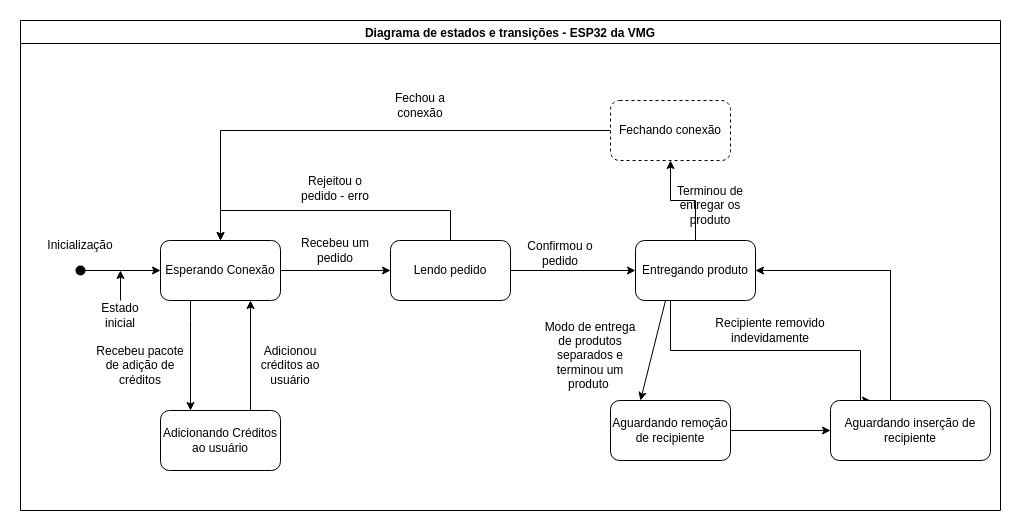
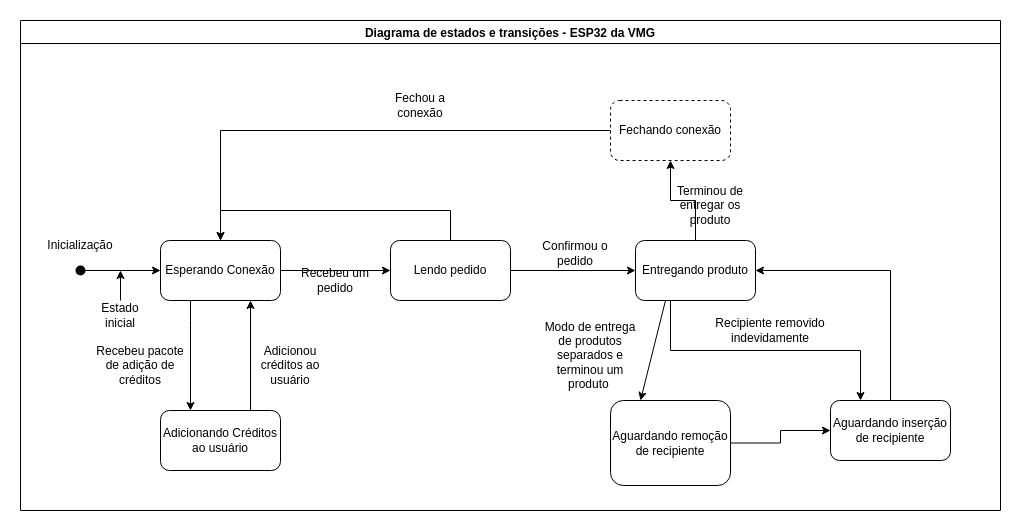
  <mxCell id="0" />
  <mxCell id="1" parent="0" />
  <mxCell id="2" value="" style="shape=waypoint;sketch=0;fillStyle=solid;size=6;pointerEvents=1;points=[];fillColor=none;resizable=0;rotatable=0;perimeter=centerPerimeter;snapToPoint=1;strokeWidth=3;" vertex="1" parent="1"><mxGeometry x="60" y="250" width="40" height="40" as="geometry" /></mxCell>
  <mxCell id="3" value="Inicialização" style="text;html=1;strokeColor=none;fillColor=none;align=center;verticalAlign=middle;whiteSpace=wrap;rounded=0;" vertex="1" parent="1"><mxGeometry x="40" y="230" width="80" height="30" as="geometry" /></mxCell>
  <mxCell id="4" value="" style="endArrow=classic;html=1;rounded=0;" edge="1" parent="1" source="2"><mxGeometry width="50" height="50" relative="1" as="geometry"><mxPoint x="410" y="450" as="sourcePoint" /><mxPoint x="160" y="270" as="targetPoint" /></mxGeometry></mxCell>
  <mxCell id="5" value="Esperando Conexão" style="rounded=1;whiteSpace=wrap;html=1;" vertex="1" parent="1"><mxGeometry x="160" y="240" width="120" height="60" as="geometry" /></mxCell>
  <mxCell id="6" value="" style="endArrow=classic;html=1;rounded=0;" edge="1" parent="1"><mxGeometry width="50" height="50" relative="1" as="geometry"><mxPoint x="120" y="300" as="sourcePoint" /><mxPoint x="120" y="270" as="targetPoint" /></mxGeometry></mxCell>
  <mxCell id="7" value="Estado inicial" style="text;html=1;strokeColor=none;fillColor=none;align=center;verticalAlign=middle;whiteSpace=wrap;rounded=0;" vertex="1" parent="1"><mxGeometry x="90" y="300" width="60" height="30" as="geometry" /></mxCell>
  <mxCell id="8" value="" style="endArrow=classic;html=1;rounded=0;exitX=0.25;exitY=1;exitDx=0;exitDy=0;entryX=0.25;entryY=0;entryDx=0;entryDy=0;" edge="1" parent="1" source="5" target="9"><mxGeometry width="50" height="50" relative="1" as="geometry"><mxPoint x="500" y="480" as="sourcePoint" /><mxPoint x="190" y="340" as="targetPoint" /><Array as="points"><mxPoint x="190" y="320" /></Array></mxGeometry></mxCell>
  <mxCell id="9" value="Adicionando Créditos ao usuário" style="rounded=1;whiteSpace=wrap;html=1;" vertex="1" parent="1"><mxGeometry x="160" y="410" width="120" height="60" as="geometry" /></mxCell>
  <mxCell id="10" value="" style="endArrow=classic;html=1;rounded=0;exitX=0.75;exitY=0;exitDx=0;exitDy=0;entryX=0.75;entryY=1;entryDx=0;entryDy=0;" edge="1" parent="1" source="9" target="5"><mxGeometry width="50" height="50" relative="1" as="geometry"><mxPoint x="500" y="470" as="sourcePoint" /><mxPoint x="550" y="420" as="targetPoint" /></mxGeometry></mxCell>
  <mxCell id="11" value="Recebeu pacote de adição de créditos" style="text;html=1;strokeColor=none;fillColor=none;align=center;verticalAlign=middle;whiteSpace=wrap;rounded=0;" vertex="1" parent="1"><mxGeometry x="90" y="340" width="100" height="50" as="geometry" /></mxCell>
  <mxCell id="12" value="Adicionou créditos ao usuário" style="text;html=1;strokeColor=none;fillColor=none;align=center;verticalAlign=middle;whiteSpace=wrap;rounded=0;" vertex="1" parent="1"><mxGeometry x="250" y="340" width="80" height="50" as="geometry" /></mxCell>
  <mxCell id="13" value="" style="endArrow=classic;html=1;rounded=0;exitX=1;exitY=0.5;exitDx=0;exitDy=0;entryX=0;entryY=0.5;entryDx=0;entryDy=0;" edge="1" parent="1" source="5" target="16"><mxGeometry width="50" height="50" relative="1" as="geometry"><mxPoint x="570" y="410" as="sourcePoint" /><mxPoint x="360" y="270" as="targetPoint" /></mxGeometry></mxCell>
  <mxCell id="14" value="" style="edgeStyle=orthogonalEdgeStyle;rounded=0;orthogonalLoop=1;jettySize=auto;html=1;" edge="1" parent="1" source="16" target="20"><mxGeometry relative="1" as="geometry" /></mxCell>
  <mxCell id="15" style="edgeStyle=orthogonalEdgeStyle;rounded=0;orthogonalLoop=1;jettySize=auto;html=1;entryX=0.5;entryY=0;entryDx=0;entryDy=0;" edge="1" parent="1" source="16" target="5"><mxGeometry relative="1" as="geometry"><Array as="points"><mxPoint x="450" y="210" /><mxPoint x="220" y="210" /></Array></mxGeometry></mxCell>
  <mxCell id="16" value="Lendo pedido" style="rounded=1;whiteSpace=wrap;html=1;" vertex="1" parent="1"><mxGeometry x="390" y="240" width="120" height="60" as="geometry" /></mxCell>
- <mxCell id="17" value="Recebeu um pedido" style="text;html=1;strokeColor=none;fillColor=none;align=center;verticalAlign=middle;whiteSpace=wrap;rounded=0;" vertex="1" parent="1"><mxGeometry x="290" y="230" width="90" height="40" as="geometry" /></mxCell>
+ <mxCell id="17" value="Recebeu um pedido" style="text;html=1;strokeColor=none;fillColor=none;align=center;verticalAlign=middle;whiteSpace=wrap;rounded=0;" vertex="1" parent="1"><mxGeometry x="290" y="260" width="90" height="40" as="geometry" /></mxCell>
  <mxCell id="18" value="" style="edgeStyle=orthogonalEdgeStyle;rounded=0;orthogonalLoop=1;jettySize=auto;html=1;" edge="1" parent="1" source="20" target="24"><mxGeometry relative="1" as="geometry" /></mxCell>
  <mxCell id="19" style="edgeStyle=orthogonalEdgeStyle;rounded=0;orthogonalLoop=1;jettySize=auto;html=1;entryX=0.25;entryY=0;entryDx=0;entryDy=0;" edge="1" parent="1" source="20" target="31"><mxGeometry relative="1" as="geometry"><Array as="points"><mxPoint x="670" y="350" /><mxPoint x="860" y="350" /></Array></mxGeometry></mxCell>
  <mxCell id="20" value="Entregando produto" style="rounded=1;whiteSpace=wrap;html=1;" vertex="1" parent="1"><mxGeometry x="635" y="240" width="120" height="60" as="geometry" /></mxCell>
- <mxCell id="21" value="Confirmou o pedido" style="text;html=1;strokeColor=none;fillColor=none;align=center;verticalAlign=middle;whiteSpace=wrap;rounded=0;" vertex="1" parent="1"><mxGeometry x="520" y="235" width="80" height="35" as="geometry" /></mxCell>
+ <mxCell id="21" value="Confirmou o pedido" style="text;html=1;strokeColor=none;fillColor=none;align=center;verticalAlign=middle;whiteSpace=wrap;rounded=0;" vertex="1" parent="1"><mxGeometry x="535" y="235" width="80" height="35" as="geometry" /></mxCell>
  <mxCell id="22" value="Terminou de entregar os produto" style="text;html=1;strokeColor=none;fillColor=none;align=center;verticalAlign=middle;whiteSpace=wrap;rounded=0;" vertex="1" parent="1"><mxGeometry x="670" width="80" height="30" as="geometry" y="190" /></mxCell>
  <mxCell id="23" style="edgeStyle=orthogonalEdgeStyle;rounded=0;orthogonalLoop=1;jettySize=auto;html=1;entryX=0.5;entryY=0;entryDx=0;entryDy=0;" edge="1" parent="1" source="24" target="5"><mxGeometry relative="1" as="geometry" /></mxCell>
  <mxCell id="24" value="Fechando conexão" style="rounded=1;whiteSpace=wrap;html=1;dashed=1;" vertex="1" parent="1"><mxGeometry x="610" y="100" width="120" height="60" as="geometry" /></mxCell>
  <mxCell id="25" value="Fechou a conexão" style="text;html=1;strokeColor=none;fillColor=none;align=center;verticalAlign=middle;whiteSpace=wrap;rounded=0;" vertex="1" parent="1"><mxGeometry x="390" y="90" width="60" height="30" as="geometry" /></mxCell>
  <mxCell id="26" value="" style="endArrow=classic;html=1;rounded=0;exitX=0.25;exitY=1;exitDx=0;exitDy=0;entryX=0.25;entryY=0;entryDx=0;entryDy=0;" edge="1" parent="1" source="20" target="28"><mxGeometry width="50" height="50" relative="1" as="geometry"><mxPoint x="640" y="380" as="sourcePoint" /><mxPoint x="640" y="350" as="targetPoint" /></mxGeometry></mxCell>
  <mxCell id="27" value="" style="edgeStyle=orthogonalEdgeStyle;rounded=0;orthogonalLoop=1;jettySize=auto;html=1;" edge="1" parent="1" source="28" target="31"><mxGeometry relative="1" as="geometry" /></mxCell>
- <mxCell id="28" value="Aguardando remoção de recipiente" style="rounded=1;whiteSpace=wrap;html=1;" vertex="1" parent="1"><mxGeometry x="610" y="400" width="120" height="60" as="geometry" /></mxCell>
+ <mxCell id="28" value="Aguardando remoção de recipiente" style="rounded=1;whiteSpace=wrap;html=1;" vertex="1" parent="1"><mxGeometry x="610" y="400" width="120" height="85" as="geometry" /></mxCell>
  <mxCell id="29" value="Modo de entrega de produtos separados e terminou um produto&amp;nbsp;" style="text;html=1;strokeColor=none;fillColor=none;align=center;verticalAlign=middle;whiteSpace=wrap;rounded=0;" vertex="1" parent="1"><mxGeometry x="540" y="340" width="100" height="30" as="geometry" /></mxCell>
  <mxCell id="30" style="edgeStyle=orthogonalEdgeStyle;rounded=0;orthogonalLoop=1;jettySize=auto;html=1;entryX=1;entryY=0.5;entryDx=0;entryDy=0;" edge="1" parent="1" source="31" target="20"><mxGeometry relative="1" as="geometry"><Array as="points"><mxPoint x="890" y="270" /></Array></mxGeometry></mxCell>
- <mxCell id="31" value="Aguardando inserção de recipiente" style="rounded=1;whiteSpace=wrap;html=1;" vertex="1" parent="1"><mxGeometry x="830" y="400" width="160" height="60" as="geometry" /></mxCell>
+ <mxCell id="31" value="Aguardando inserção de recipiente" style="rounded=1;whiteSpace=wrap;html=1;" vertex="1" parent="1"><mxGeometry x="830" y="400" width="120" height="60" as="geometry" /></mxCell>
  <mxCell id="32" value="Recipiente removido indevidamente" style="text;html=1;strokeColor=none;fillColor=none;align=center;verticalAlign=middle;whiteSpace=wrap;rounded=0;" vertex="1" parent="1"><mxGeometry x="710" y="310" width="120" height="40" as="geometry" /></mxCell>
- <mxCell id="33" value="Rejeitou o pedido - erro" style="text;html=1;strokeColor=none;fillColor=none;align=center;verticalAlign=middle;whiteSpace=wrap;rounded=0;" vertex="1" parent="1"><mxGeometry x="295" y="170" width="80" height="35" as="geometry" /></mxCell>
  <mxCell id="34" value="Diagrama de estados e transições - ESP32 da VMG" style="swimlane;" vertex="1" parent="1"><mxGeometry x="20" y="20" width="980" height="490" as="geometry" /></mxCell>
